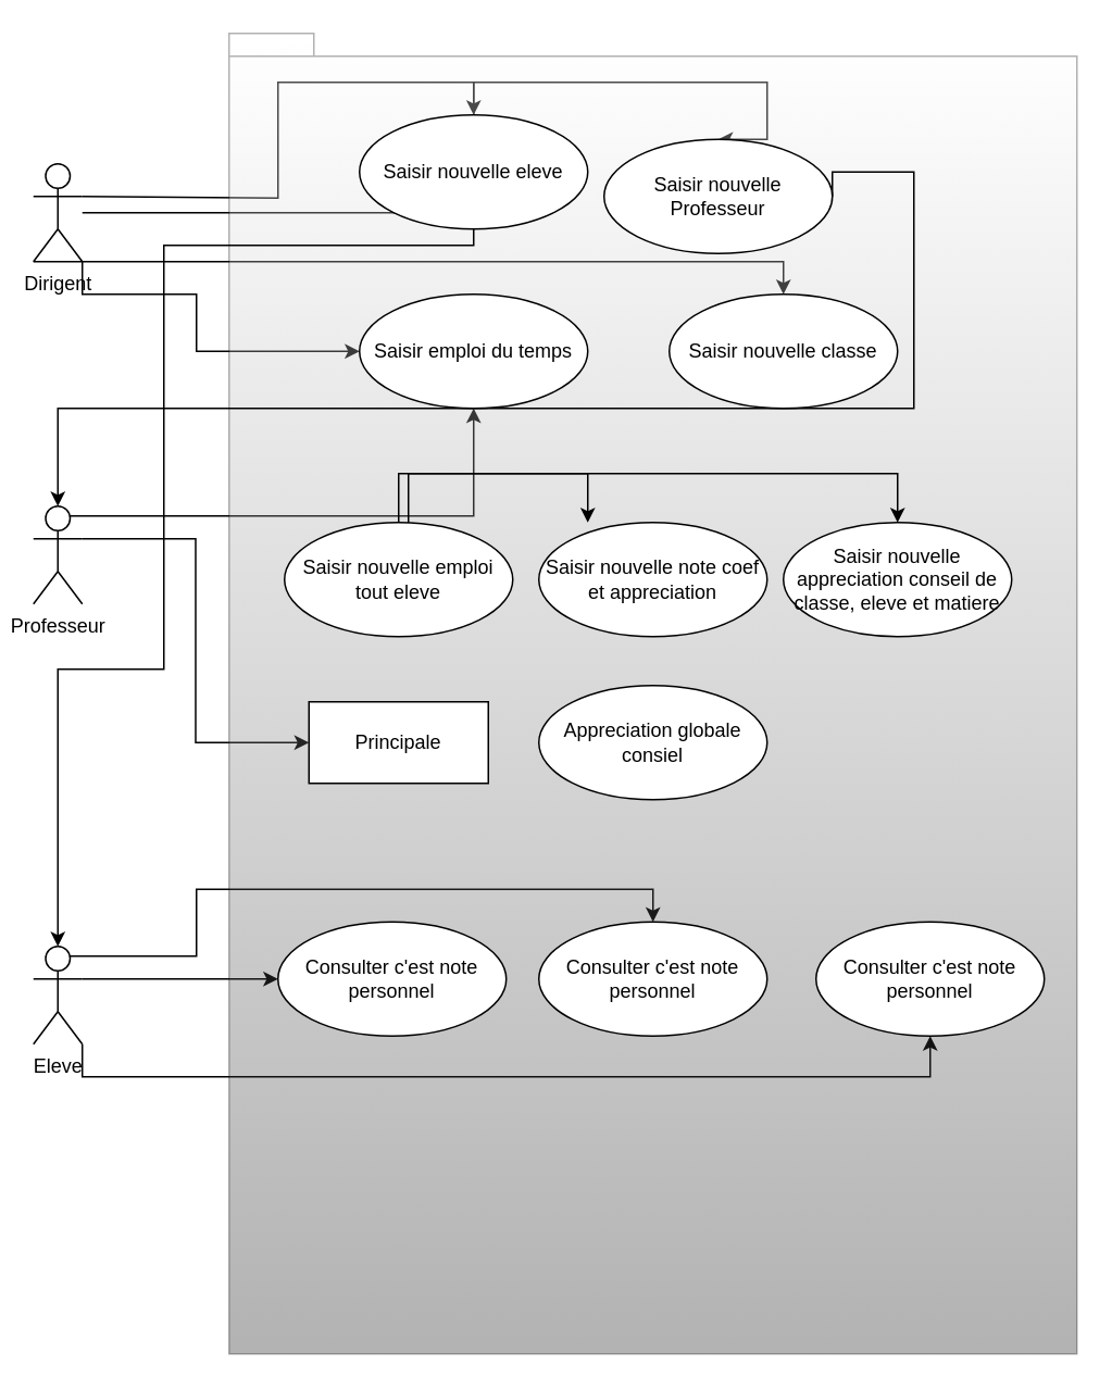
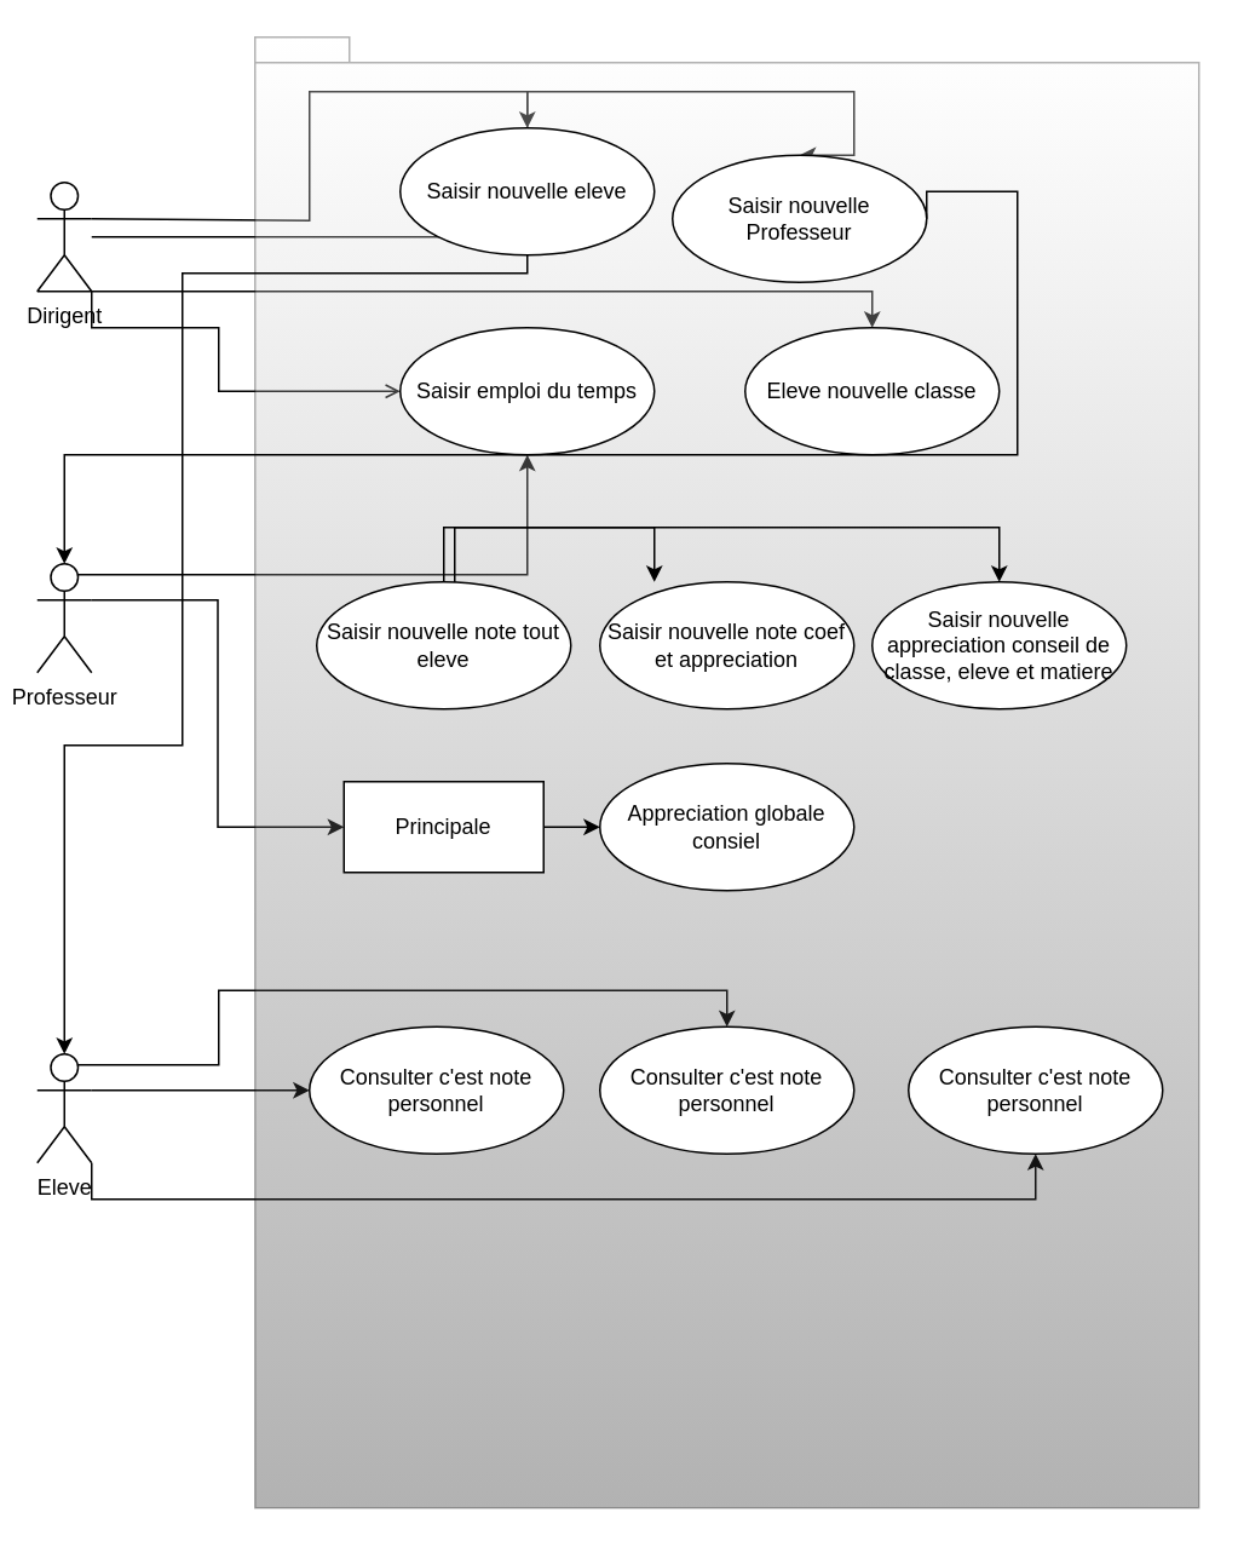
  <mxCell id="0" />
  <mxCell id="1" parent="0" />
  <mxCell id="2" value="" style="edgeStyle=orthogonalEdgeStyle;rounded=0;orthogonalLoop=1;jettySize=auto;html=1;entryX=0.5;entryY=0;entryDx=0;entryDy=0;" edge="1" parent="1" target="16"><mxGeometry relative="1" as="geometry"><mxPoint x="50" y="120.004" as="sourcePoint" /><mxPoint x="140" y="510.004" as="targetPoint" /><Array as="points"><mxPoint x="170" y="121" /><mxPoint x="170" y="50" /><mxPoint x="290" y="50" /></Array></mxGeometry></mxCell>
  <mxCell id="3" value="" style="edgeStyle=orthogonalEdgeStyle;rounded=0;orthogonalLoop=1;jettySize=auto;html=1;entryX=0.5;entryY=0;entryDx=0;entryDy=0;" edge="1" parent="1" source="6" target="18"><mxGeometry relative="1" as="geometry"><Array as="points"><mxPoint x="290" y="130" /><mxPoint x="290" y="50" /><mxPoint x="470" y="50" /></Array></mxGeometry></mxCell>
- <mxCell id="4" style="edgeStyle=orthogonalEdgeStyle;rounded=0;orthogonalLoop=1;jettySize=auto;html=1;exitX=1;exitY=1;exitDx=0;exitDy=0;exitPerimeter=0;" edge="1" parent="1" source="6" target="19"><mxGeometry relative="1" as="geometry"><Array as="points"><mxPoint x="50" y="180" /><mxPoint x="120" y="180" /><mxPoint x="120" y="215" /></Array></mxGeometry></mxCell>
+ <mxCell id="4" style="edgeStyle=orthogonalEdgeStyle;rounded=0;orthogonalLoop=1;jettySize=auto;html=1;exitX=1;exitY=1;exitDx=0;exitDy=0;exitPerimeter=0;endArrow=open;" edge="1" parent="1" source="6" target="19"><mxGeometry relative="1" as="geometry"><Array as="points"><mxPoint x="50" y="180" /><mxPoint x="120" y="180" /><mxPoint x="120" y="215" /></Array></mxGeometry></mxCell>
  <mxCell id="5" style="edgeStyle=orthogonalEdgeStyle;rounded=0;orthogonalLoop=1;jettySize=auto;html=1;exitX=0;exitY=1;exitDx=0;exitDy=0;exitPerimeter=0;entryX=0.5;entryY=0;entryDx=0;entryDy=0;" edge="1" parent="1" source="6" target="20"><mxGeometry relative="1" as="geometry"><Array as="points"><mxPoint x="480" y="160" /></Array></mxGeometry></mxCell>
  <mxCell id="6" value="Dirigent" style="shape=umlActor;verticalLabelPosition=bottom;verticalAlign=top;html=1;outlineConnect=0;" vertex="1" parent="1"><mxGeometry x="20" y="100" width="30" height="60" as="geometry" /></mxCell>
  <mxCell id="7" style="edgeStyle=orthogonalEdgeStyle;rounded=0;orthogonalLoop=1;jettySize=auto;html=1;exitX=1;exitY=0.333;exitDx=0;exitDy=0;exitPerimeter=0;entryX=0;entryY=0.5;entryDx=0;entryDy=0;" edge="1" parent="1" source="9" target="27"><mxGeometry relative="1" as="geometry" /></mxCell>
  <mxCell id="8" style="edgeStyle=orthogonalEdgeStyle;rounded=0;orthogonalLoop=1;jettySize=auto;html=1;exitX=0.75;exitY=0.1;exitDx=0;exitDy=0;exitPerimeter=0;" edge="1" parent="1" source="9" target="19"><mxGeometry relative="1" as="geometry" /></mxCell>
  <mxCell id="9" value="Professeur" style="shape=umlActor;verticalLabelPosition=bottom;verticalAlign=top;html=1;outlineConnect=0;" vertex="1" parent="1"><mxGeometry x="20" y="310" width="30" height="60" as="geometry" /></mxCell>
  <mxCell id="10" style="edgeStyle=orthogonalEdgeStyle;rounded=0;orthogonalLoop=1;jettySize=auto;html=1;exitX=1;exitY=0.333;exitDx=0;exitDy=0;exitPerimeter=0;entryX=0;entryY=0.5;entryDx=0;entryDy=0;" edge="1" parent="1" source="13" target="29"><mxGeometry relative="1" as="geometry" /></mxCell>
  <mxCell id="11" style="edgeStyle=orthogonalEdgeStyle;rounded=0;orthogonalLoop=1;jettySize=auto;html=1;exitX=0.75;exitY=0.1;exitDx=0;exitDy=0;exitPerimeter=0;entryX=0.5;entryY=0;entryDx=0;entryDy=0;" edge="1" parent="1" source="13" target="30"><mxGeometry relative="1" as="geometry"><Array as="points"><mxPoint x="120" y="586" /><mxPoint x="120" y="545" /><mxPoint x="400" y="545" /></Array></mxGeometry></mxCell>
  <mxCell id="12" style="edgeStyle=orthogonalEdgeStyle;rounded=0;orthogonalLoop=1;jettySize=auto;html=1;exitX=1;exitY=1;exitDx=0;exitDy=0;exitPerimeter=0;entryX=0.5;entryY=1;entryDx=0;entryDy=0;" edge="1" parent="1" source="13" target="31"><mxGeometry relative="1" as="geometry" /></mxCell>
  <mxCell id="13" value="Eleve" style="shape=umlActor;verticalLabelPosition=bottom;verticalAlign=top;html=1;outlineConnect=0;" vertex="1" parent="1"><mxGeometry x="20" y="580" width="30" height="60" as="geometry" /></mxCell>
  <mxCell id="14" value="" style="shape=folder;fontStyle=1;spacingTop=10;tabWidth=40;tabHeight=14;tabPosition=left;html=1;whiteSpace=wrap;fillColor=default;gradientColor=default;opacity=30;" vertex="1" parent="1"><mxGeometry x="140" y="20" width="520" height="810" as="geometry" /></mxCell>
  <mxCell id="15" style="edgeStyle=orthogonalEdgeStyle;rounded=0;orthogonalLoop=1;jettySize=auto;html=1;exitX=0.5;exitY=1;exitDx=0;exitDy=0;" edge="1" parent="1" source="16" target="13"><mxGeometry relative="1" as="geometry"><Array as="points"><mxPoint x="290" y="150" /><mxPoint x="100" y="150" /><mxPoint x="100" y="410" /><mxPoint x="35" y="410" /></Array></mxGeometry></mxCell>
  <mxCell id="16" value="Saisir nouvelle eleve" style="ellipse;whiteSpace=wrap;html=1;" vertex="1" parent="1"><mxGeometry x="220" y="70" width="140" height="70" as="geometry" /></mxCell>
  <mxCell id="17" style="edgeStyle=orthogonalEdgeStyle;rounded=0;orthogonalLoop=1;jettySize=auto;html=1;exitX=1;exitY=0.5;exitDx=0;exitDy=0;" edge="1" parent="1" source="18" target="9"><mxGeometry relative="1" as="geometry"><Array as="points"><mxPoint x="560" y="105" /><mxPoint x="560" y="250" /><mxPoint x="35" y="250" /></Array></mxGeometry></mxCell>
  <mxCell id="18" value="Saisir nouvelle Professeur" style="ellipse;whiteSpace=wrap;html=1;" vertex="1" parent="1"><mxGeometry x="370" y="85" width="140" height="70" as="geometry" /></mxCell>
  <mxCell id="19" value="Saisir emploi du temps" style="ellipse;whiteSpace=wrap;html=1;" vertex="1" parent="1"><mxGeometry x="220" y="180" width="140" height="70" as="geometry" /></mxCell>
- <mxCell id="20" value="Saisir nouvelle classe" style="ellipse;whiteSpace=wrap;html=1;" vertex="1" parent="1"><mxGeometry x="410" y="180" width="140" height="70" as="geometry" /></mxCell>
+ <mxCell id="20" value="Eleve nouvelle classe" style="ellipse;whiteSpace=wrap;html=1;" vertex="1" parent="1"><mxGeometry x="410" y="180" width="140" height="70" as="geometry" /></mxCell>
  <mxCell id="21" style="edgeStyle=orthogonalEdgeStyle;rounded=0;orthogonalLoop=1;jettySize=auto;html=1;exitX=0.5;exitY=0;exitDx=0;exitDy=0;entryX=0.5;entryY=0;entryDx=0;entryDy=0;" edge="1" parent="1" source="23" target="25"><mxGeometry relative="1" as="geometry"><Array as="points"><mxPoint x="244" y="290" /><mxPoint x="550" y="290" /></Array></mxGeometry></mxCell>
  <mxCell id="22" style="edgeStyle=orthogonalEdgeStyle;rounded=0;orthogonalLoop=1;jettySize=auto;html=1;exitX=1;exitY=0;exitDx=0;exitDy=0;entryX=0.5;entryY=0;entryDx=0;entryDy=0;" edge="1" parent="1"><mxGeometry relative="1" as="geometry"><mxPoint x="253.743" y="330.375" as="sourcePoint" /><mxPoint x="360" y="320" as="targetPoint" /><Array as="points"><mxPoint x="250" y="330" /><mxPoint x="250" y="290" /><mxPoint x="360" y="290" /></Array></mxGeometry></mxCell>
- <mxCell id="23" value="Saisir nouvelle emploi tout eleve" style="ellipse;whiteSpace=wrap;html=1;" vertex="1" parent="1"><mxGeometry x="174" y="320" width="140" height="70" as="geometry" /></mxCell>
+ <mxCell id="23" value="Saisir nouvelle note tout eleve" style="ellipse;whiteSpace=wrap;html=1;" vertex="1" parent="1"><mxGeometry x="174" y="320" width="140" height="70" as="geometry" /></mxCell>
  <mxCell id="24" value="Saisir nouvelle note coef et appreciation" style="ellipse;whiteSpace=wrap;html=1;" vertex="1" parent="1"><mxGeometry x="330" y="320" width="140" height="70" as="geometry" /></mxCell>
  <mxCell id="25" value="Saisir nouvelle appreciation conseil de classe, eleve et matiere" style="ellipse;whiteSpace=wrap;html=1;" vertex="1" parent="1"><mxGeometry x="480" y="320" width="140" height="70" as="geometry" /></mxCell>
+ <mxCell id="26" style="edgeStyle=orthogonalEdgeStyle;rounded=0;orthogonalLoop=1;jettySize=auto;html=1;exitX=1;exitY=0.5;exitDx=0;exitDy=0;" edge="1" parent="1" source="27" target="28"><mxGeometry relative="1" as="geometry" /></mxCell>
  <mxCell id="27" value="Principale" style="html=1;whiteSpace=wrap;" vertex="1" parent="1"><mxGeometry x="189" y="430" width="110" height="50" as="geometry" /></mxCell>
  <mxCell id="28" value="Appreciation globale consiel" style="ellipse;whiteSpace=wrap;html=1;" vertex="1" parent="1"><mxGeometry x="330" y="420" width="140" height="70" as="geometry" /></mxCell>
  <mxCell id="29" value="Consulter c'est note personnel" style="ellipse;whiteSpace=wrap;html=1;" vertex="1" parent="1"><mxGeometry x="170" y="565" width="140" height="70" as="geometry" /></mxCell>
  <mxCell id="30" value="Consulter c'est note personnel" style="ellipse;whiteSpace=wrap;html=1;" vertex="1" parent="1"><mxGeometry x="330" y="565" width="140" height="70" as="geometry" /></mxCell>
  <mxCell id="31" value="Consulter c'est note personnel" style="ellipse;whiteSpace=wrap;html=1;" vertex="1" parent="1"><mxGeometry x="500" y="565" width="140" height="70" as="geometry" /></mxCell>
